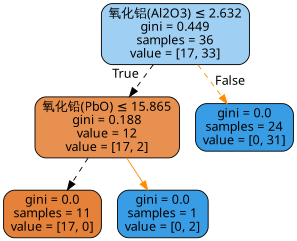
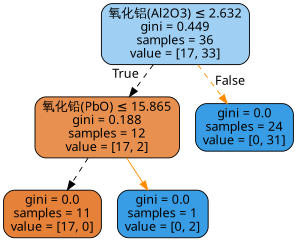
  digraph {
    node [color=black fillcolor="#399de5" fontname=DengXian shape=box style="filled, rounded"]
    edge [fontname=DengXian color=black style=dashed]
    n1 [fillcolor="#9fcff2" label=<氧化铝(Al2O3) &le; 2.632<br/>gini = 0.449<br/>samples = 36<br/>value = [17, 33]>]
-   n2 [fillcolor="#e89050" label=<氧化铅(PbO) &le; 15.865<br/>gini = 0.188<br/>value = 12<br/>value = [17, 2]>]
+   n2 [fillcolor="#e89050" label=<氧化铅(PbO) &le; 15.865<br/>gini = 0.188<br/>samples = 12<br/>value = [17, 2]>]
    n3 [label=<gini = 0.0<br/>samples = 24<br/>value = [0, 31]>]
    n4 [fillcolor="#e58139" label=<gini = 0.0<br/>samples = 11<br/>value = [17, 0]>]
    n5 [label=<gini = 0.0<br/>samples = 1<br/>value = [0, 2]>]
    n1 -> n2 [headlabel=True labelangle=45 labeldistance=2.5]
    n1 -> n3 [headlabel=False labelangle=-45 labeldistance=2.5 color=darkorange]
    n2 -> n4
    n2 -> n5 [color=darkorange style=solid]
  }
